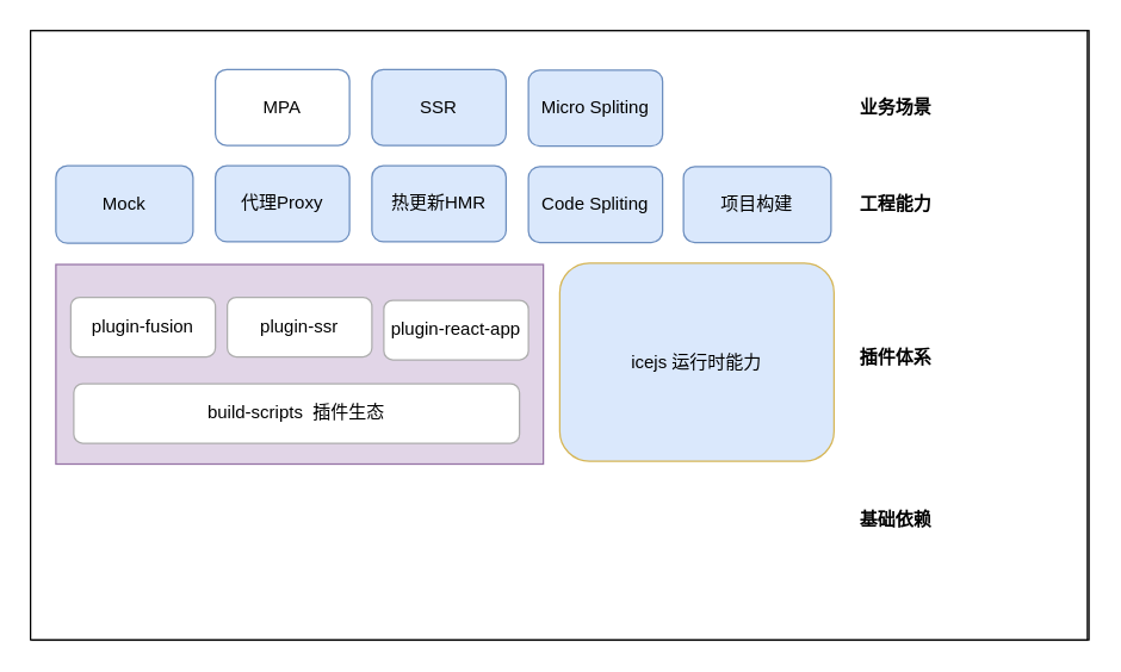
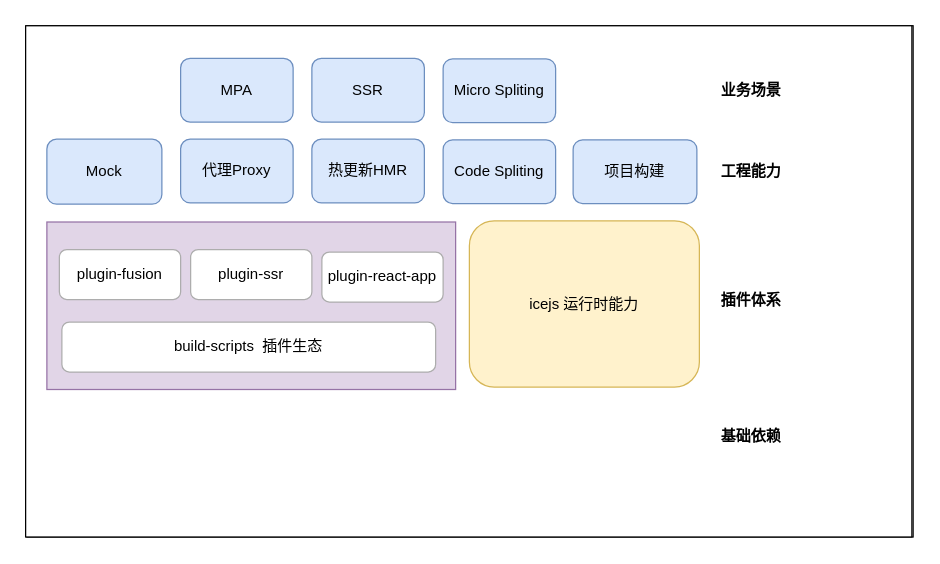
  <mxCell id="0" />
  <mxCell id="1" parent="0" />
  <mxCell id="2" value="" style="rounded=0;whiteSpace=wrap;html=1;" vertex="1" parent="1"><mxGeometry x="21" y="20" width="709" height="409" as="geometry" /></mxCell>
  <mxCell id="3" value="" style="rounded=0;whiteSpace=wrap;html=1;" vertex="1" parent="1"><mxGeometry x="20" y="20" width="709" height="409" as="geometry" /></mxCell>
- <mxCell id="4" value="MPA" style="rounded=1;whiteSpace=wrap;html=1;fillColor=#ffffff;strokeColor=#6c8ebf;" vertex="1" parent="1"><mxGeometry x="144" y="46" width="90" height="51" as="geometry" /></mxCell>
+ <mxCell id="4" value="MPA" style="rounded=1;whiteSpace=wrap;html=1;fillColor=#dae8fc;strokeColor=#6c8ebf;" vertex="1" parent="1"><mxGeometry x="144" y="46" width="90" height="51" as="geometry" /></mxCell>
  <mxCell id="5" value="" style="rounded=0;whiteSpace=wrap;html=1;strokeColor=#9673a6;fillColor=#e1d5e7;" vertex="1" parent="1"><mxGeometry x="37" y="177" width="327" height="134" as="geometry" /></mxCell>
  <mxCell id="6" value="plugin-fusion" style="rounded=1;whiteSpace=wrap;html=1;shadow=0;strokeColor=#ADADAD;fillColor=#FFFFFF;" vertex="1" parent="1"><mxGeometry x="47" y="199" width="97" height="40" as="geometry" /></mxCell>
- <mxCell id="7" value="icejs 运行时能力" style="rounded=1;whiteSpace=wrap;html=1;shadow=0;strokeColor=#d6b656;fillColor=#dae8fc;" vertex="1" parent="1"><mxGeometry x="375" y="176" width="184" height="133" as="geometry" /></mxCell>
+ <mxCell id="7" value="icejs 运行时能力" style="rounded=1;whiteSpace=wrap;html=1;shadow=0;strokeColor=#d6b656;fillColor=#fff2cc;" vertex="1" parent="1"><mxGeometry x="375" y="176" width="184" height="133" as="geometry" /></mxCell>
  <mxCell id="8" value="&lt;span style=&quot;&quot;&gt;plugin-ssr&lt;/span&gt;" style="rounded=1;whiteSpace=wrap;html=1;shadow=0;strokeColor=#ADADAD;fillColor=#FFFFFF;" vertex="1" parent="1"><mxGeometry x="152" y="199" width="97" height="40" as="geometry" /></mxCell>
  <mxCell id="9" value="&lt;span style=&quot;&quot;&gt;plugin-react-app&lt;/span&gt;" style="rounded=1;whiteSpace=wrap;html=1;shadow=0;strokeColor=#ADADAD;fillColor=#FFFFFF;" vertex="1" parent="1"><mxGeometry x="257" y="201" width="97" height="40" as="geometry" /></mxCell>
  <mxCell id="10" value="build-scripts&amp;nbsp; 插件生态" style="rounded=1;whiteSpace=wrap;html=1;shadow=0;strokeColor=#ADADAD;fillColor=#FFFFFF;" vertex="1" parent="1"><mxGeometry x="49" y="257" width="299" height="40" as="geometry" /></mxCell>
  <mxCell id="11" value="&lt;b&gt;基础依赖&lt;/b&gt;" style="text;html=1;align=center;verticalAlign=middle;resizable=0;points=[];autosize=1;strokeColor=none;fillColor=none;" vertex="1" parent="1"><mxGeometry x="571" y="340" width="58" height="18" as="geometry" /></mxCell>
  <mxCell id="12" value="&lt;b&gt;工程能力&lt;/b&gt;" style="text;html=1;align=center;verticalAlign=middle;resizable=0;points=[];autosize=1;strokeColor=none;fillColor=none;" vertex="1" parent="1"><mxGeometry x="571" y="127.75" width="58" height="18" as="geometry" /></mxCell>
  <mxCell id="13" value="&lt;b&gt;业务场景&lt;/b&gt;" style="text;html=1;align=center;verticalAlign=middle;resizable=0;points=[];autosize=1;strokeColor=none;fillColor=none;" vertex="1" parent="1"><mxGeometry x="571" y="62.5" width="58" height="18" as="geometry" /></mxCell>
  <mxCell id="14" value="&lt;b&gt;插件体系&lt;/b&gt;" style="text;html=1;align=center;verticalAlign=middle;resizable=0;points=[];autosize=1;strokeColor=none;fillColor=none;" vertex="1" parent="1"><mxGeometry x="571" y="231" width="58" height="18" as="geometry" /></mxCell>
  <mxCell id="15" value="SSR" style="rounded=1;whiteSpace=wrap;html=1;fillColor=#dae8fc;strokeColor=#6c8ebf;" vertex="1" parent="1"><mxGeometry x="249" y="46" width="90" height="51" as="geometry" /></mxCell>
  <mxCell id="16" value="Micro Spliting" style="rounded=1;whiteSpace=wrap;html=1;fillColor=#dae8fc;strokeColor=#6c8ebf;" vertex="1" parent="1"><mxGeometry x="354" y="46.5" width="90" height="51" as="geometry" /></mxCell>
  <mxCell id="17" value="Mock" style="rounded=1;whiteSpace=wrap;html=1;fillColor=#dae8fc;strokeColor=#6c8ebf;" vertex="1" parent="1"><mxGeometry x="37" y="110.75" width="92" height="52" as="geometry" /></mxCell>
  <mxCell id="18" value="代理Proxy" style="rounded=1;whiteSpace=wrap;html=1;fillColor=#dae8fc;strokeColor=#6c8ebf;" vertex="1" parent="1"><mxGeometry x="144" y="110.75" width="90" height="51" as="geometry" /></mxCell>
  <mxCell id="19" value="热更新HMR" style="rounded=1;whiteSpace=wrap;html=1;fillColor=#dae8fc;strokeColor=#6c8ebf;" vertex="1" parent="1"><mxGeometry x="249" y="110.75" width="90" height="51" as="geometry" /></mxCell>
  <mxCell id="20" value="Code Spliting" style="rounded=1;whiteSpace=wrap;html=1;fillColor=#dae8fc;strokeColor=#6c8ebf;" vertex="1" parent="1"><mxGeometry x="354" y="111.25" width="90" height="51" as="geometry" /></mxCell>
  <mxCell id="21" value="项目构建" style="rounded=1;whiteSpace=wrap;html=1;fillColor=#dae8fc;strokeColor=#6c8ebf;" vertex="1" parent="1"><mxGeometry x="458" y="111.25" width="99" height="51" as="geometry" /></mxCell>
